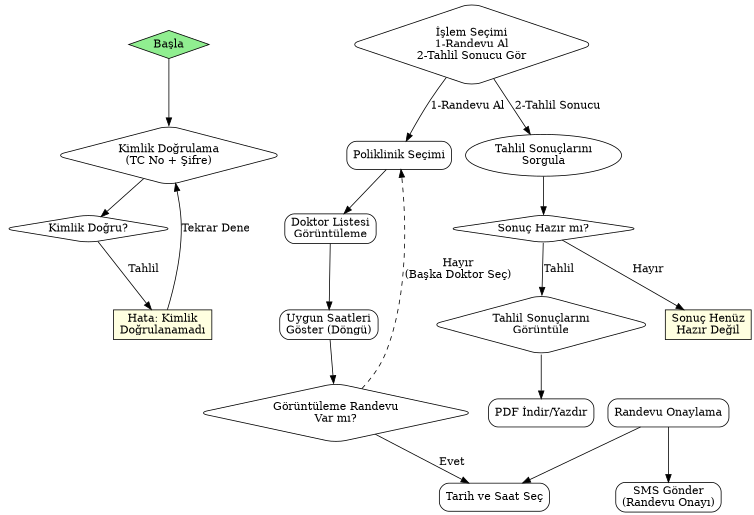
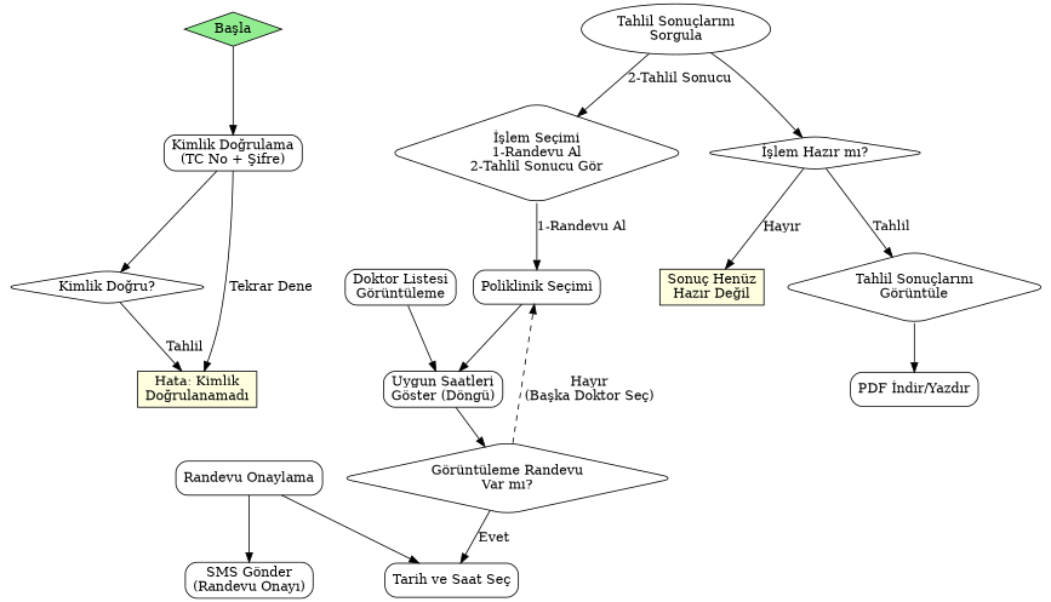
  digraph {
    rankdir=TB
    node [shape=box style=rounded]
    n1 [fillcolor=lightgreen label="Başla" shape=diamond style=filled]
-   n2 [label="Kimlik Doğrulama\n(TC No + Şifre)" shape=diamond]
+   n2 [label="Kimlik Doğrulama\n(TC No + Şifre)"]
    n3 [label="Kimlik Doğru?" shape=diamond]
    n4 [fillcolor=lightyellow label="Hata: Kimlik\nDoğrulanamadı" style=filled]
    n5 [label="İşlem Seçimi\n1-Randevu Al\n2-Tahlil Sonucu Gör" shape=diamond]
    n6 [label="Poliklinik Seçimi"]
    n7 [label="Tahlil Sonuçlarını\nSorgula" shape=ellipse]
    n8 [label="Doktor Listesi\nGörüntüleme"]
-   n9 [label="Sonuç Hazır mı?" shape=diamond]
+   n9 [label="İşlem Hazır mı?" shape=diamond]
    n10 [label="Uygun Saatleri\nGöster (Döngü)"]
    n11 [label="Görüntüleme Randevu\nVar mı?" shape=diamond]
    n12 [label="Tarih ve Saat Seç"]
    n13 [label="Randevu Onaylama"]
    n14 [label="SMS Gönder\n(Randevu Onayı)"]
    n15 [label="Tahlil Sonuçlarını\nGörüntüle" shape=diamond]
    n16 [fillcolor=lightyellow label="Sonuç Henüz\nHazır Değil" style=filled]
    n17 [label="PDF İndir/Yazdır"]
    n1 -> n2
    n2 -> n3
    n3 -> n4 [label=Tahlil]
-   n4 -> n2 [label="Tekrar Dene"]
+   n2 -> n4 [label="Tekrar Dene"]
    n5 -> n6 [label="1-Randevu Al"]
-   n5 -> n7 [label="2-Tahlil Sonucu"]
-   n6 -> n8
+   n7 -> n5 [label="2-Tahlil Sonucu"]
+   n6 -> n10
    n7 -> n9
    n8 -> n10
    n9 -> n15 [label=Tahlil]
    n9 -> n16 [label="Hayır"]
    n10 -> n11
    n11 -> n6 [label="Hayır\n(Başka Doktor Seç)" style=dashed]
    n11 -> n12 [label=Evet]
    n13 -> n12
    n13 -> n14
    n15 -> n17
  }
